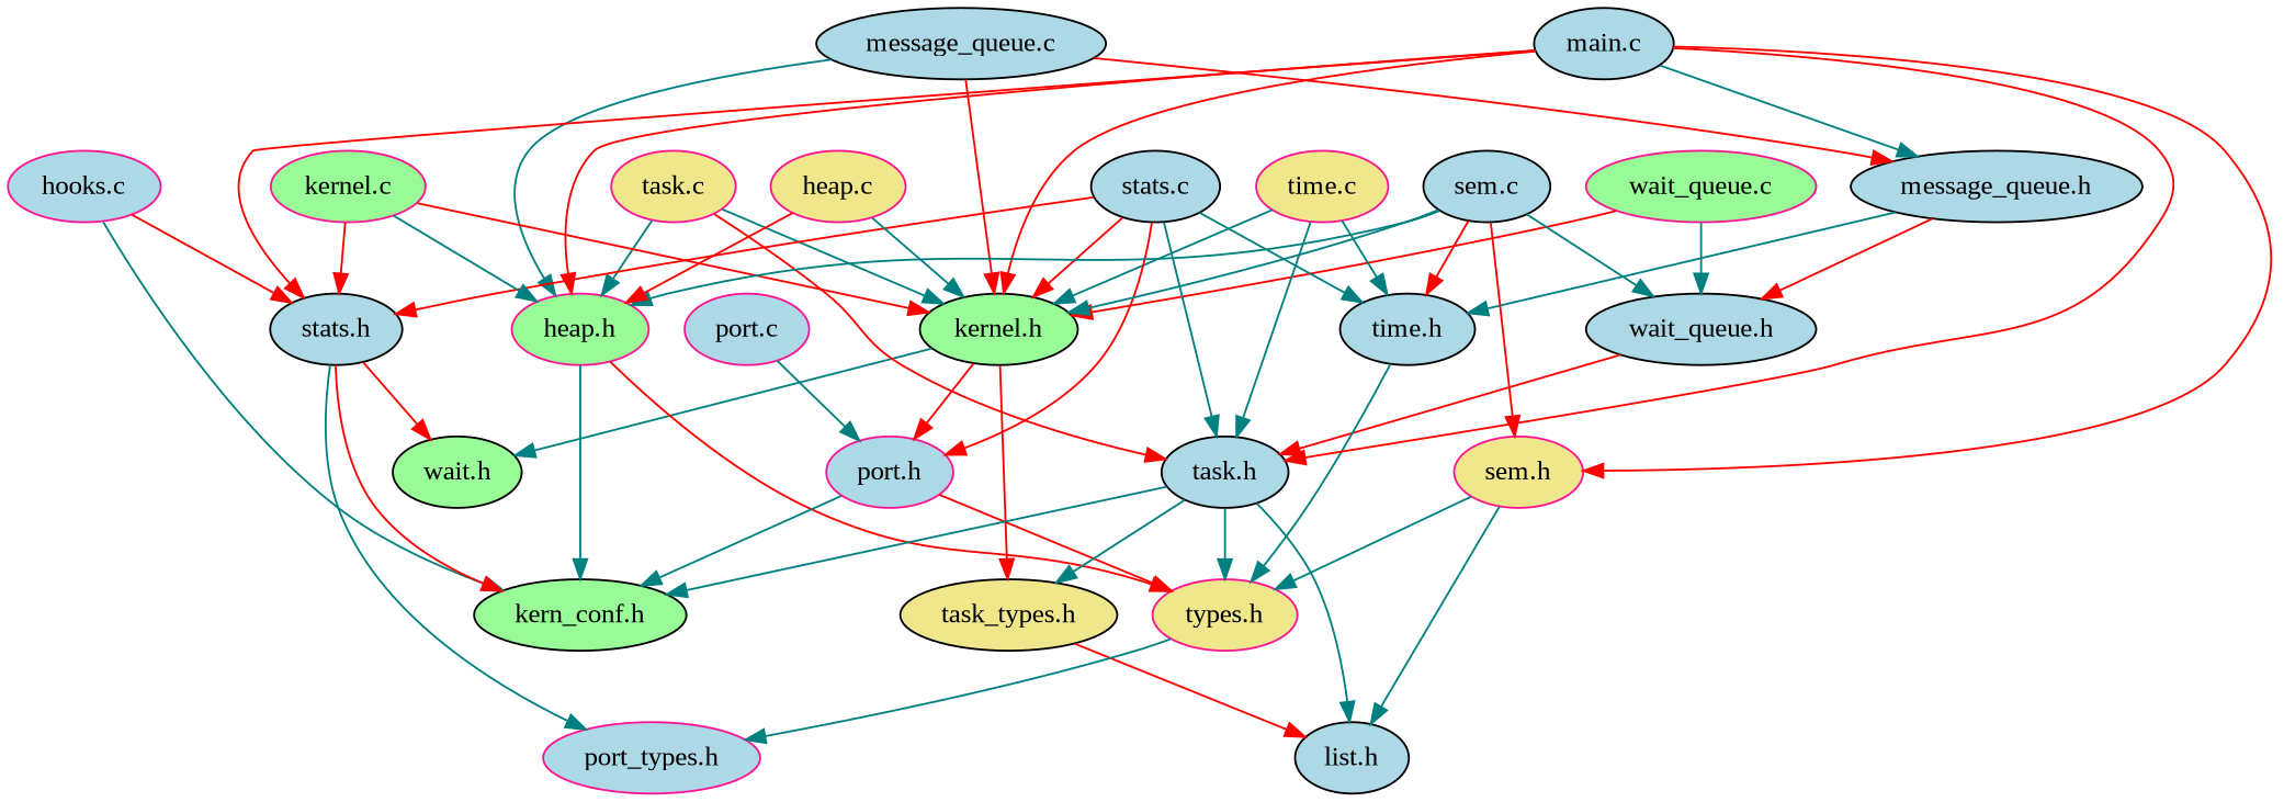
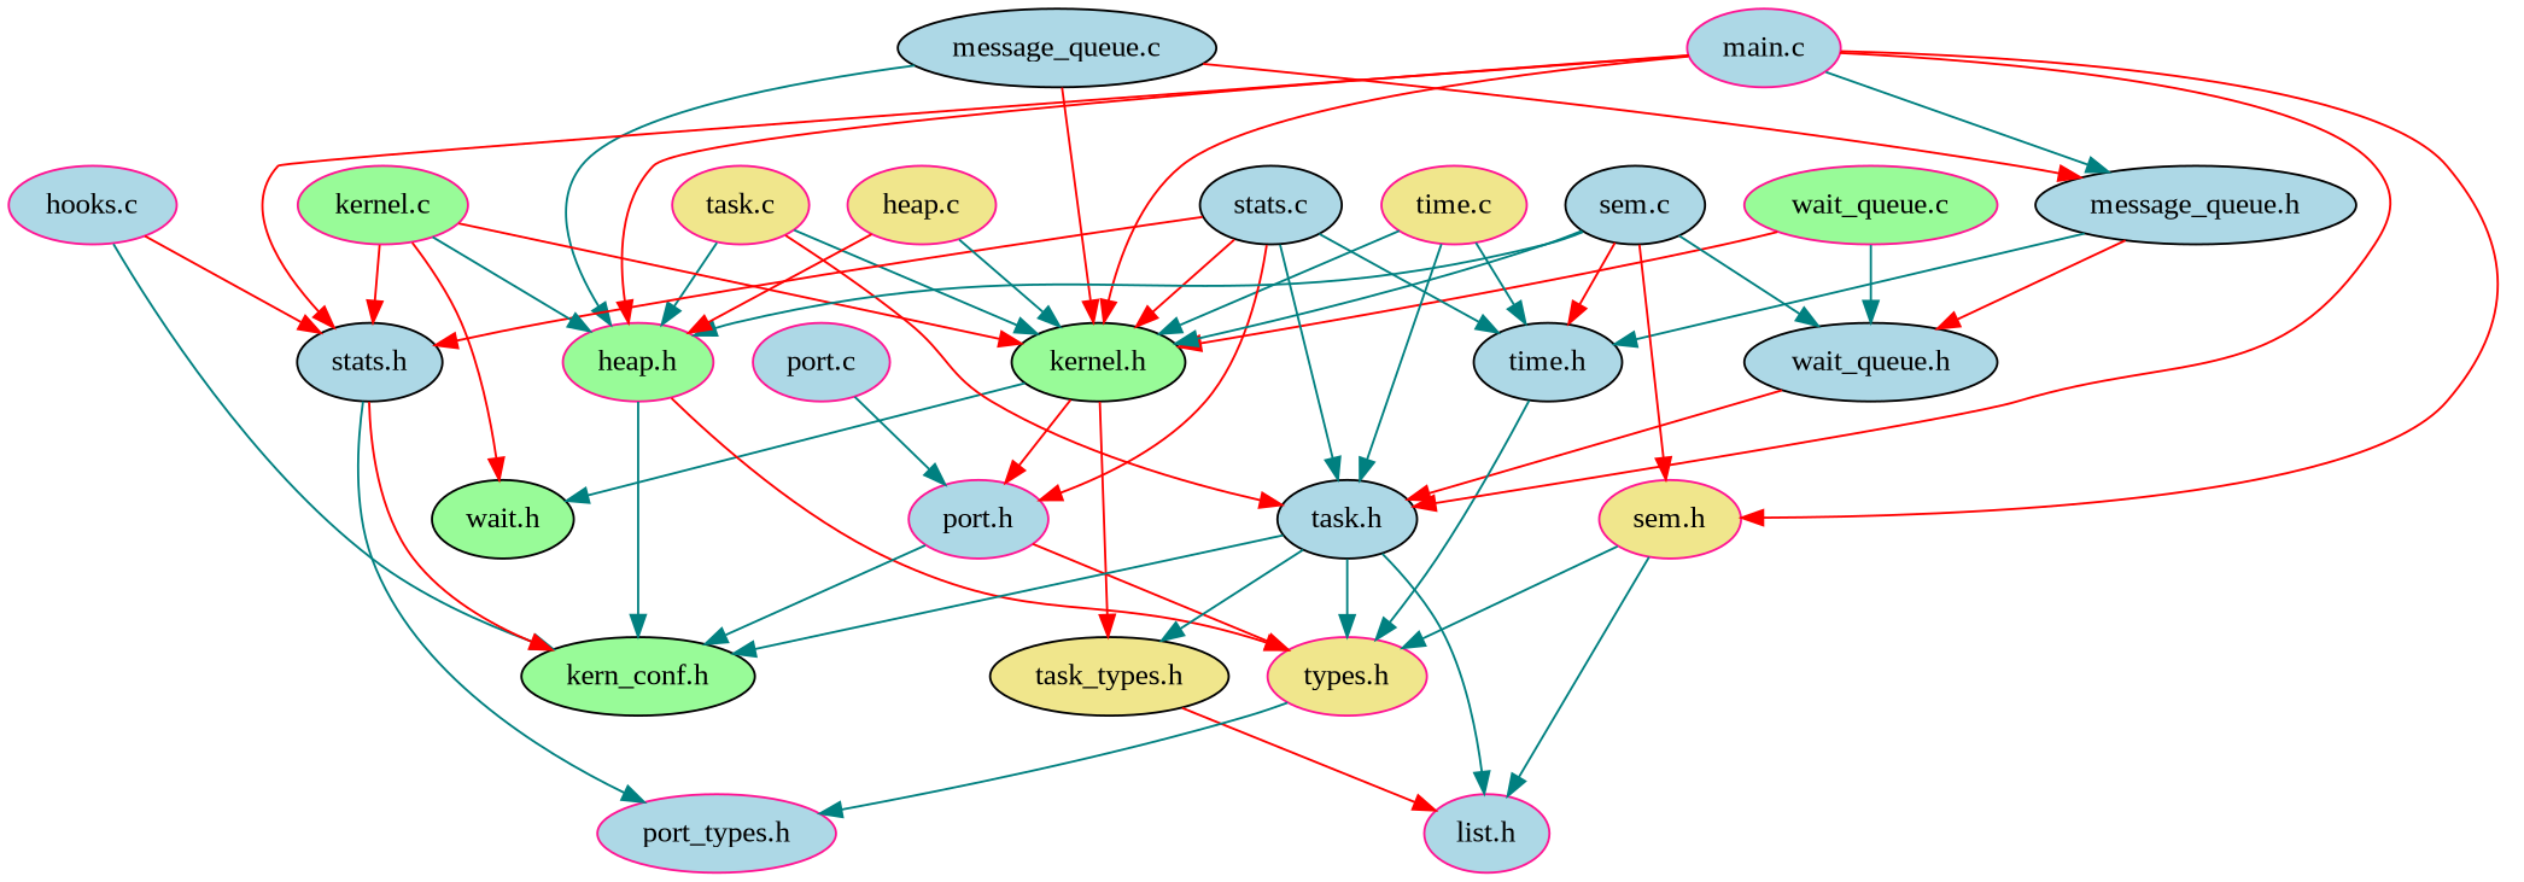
  digraph {
    clusterrank=local
    fontname="Liberation Serif"
    fontsize=16
    node [color=black fillcolor=lightblue fontname="Liberation Serif" style=filled]
    edge [color=teal fontname="Liberation Serif"]
    "kernel.h" [fillcolor=palegreen]
    "message_queue.c"
    "heap.h" [color=deeppink fillcolor=palegreen]
    "message_queue.h"
    "port.h" [color=deeppink]
    "task_types.h" [fillcolor=khaki]
    n7 [fillcolor=palegreen label="wait.h"]
    "kern_conf.h" [fillcolor=palegreen]
    "types.h" [color=deeppink fillcolor=khaki]
    "wait_queue.h"
    "time.h"
-   "list.h"
+   "list.h" [color=deeppink]
    "port_types.h" [color=deeppink]
    "task.c" [color=deeppink fillcolor=khaki]
    "task.h"
    "hooks.c" [color=deeppink]
    "stats.h"
    "wait_queue.c" [color=deeppink fillcolor=palegreen]
-   "main.c"
+   "main.c" [color=deeppink]
    "sem.h" [color=deeppink fillcolor=khaki]
    "time.c" [color=deeppink fillcolor=khaki]
    "stats.c"
    "kernel.c" [color=deeppink fillcolor=palegreen]
    "sem.c"
    "heap.c" [color=deeppink fillcolor=khaki]
    "port.c" [color=deeppink]
    "kernel.h" -> "port.h" [color=red]
    "kernel.h" -> "task_types.h" [color=red]
    "kernel.h" -> n7
    "message_queue.c" -> "kernel.h" [color=red]
    "message_queue.c" -> "heap.h"
    "message_queue.c" -> "message_queue.h" [color=red]
    "heap.h" -> "kern_conf.h"
    "heap.h" -> "types.h" [color=red]
    "message_queue.h" -> "wait_queue.h" [color=red]
    "message_queue.h" -> "time.h"
    "port.h" -> "kern_conf.h"
    "port.h" -> "types.h" [color=red]
    "task_types.h" -> "list.h" [color=red]
    "types.h" -> "port_types.h"
    "wait_queue.h" -> "task.h" [color=red]
    "time.h" -> "types.h"
    "task.c" -> "kernel.h"
    "task.c" -> "heap.h"
    "task.c" -> "task.h" [color=red]
    "task.h" -> "task_types.h"
    "task.h" -> "kern_conf.h"
    "task.h" -> "types.h"
    "task.h" -> "list.h"
    "hooks.c" -> "kern_conf.h"
    "hooks.c" -> "stats.h" [color=red]
    "stats.h" -> "kern_conf.h" [color=red]
    "stats.h" -> "port_types.h"
    "wait_queue.c" -> "kernel.h" [color=red]
    "wait_queue.c" -> "wait_queue.h"
    "main.c" -> "kernel.h" [color=red]
    "main.c" -> "heap.h" [color=red]
    "main.c" -> "message_queue.h"
    "main.c" -> "task.h" [color=red]
    "main.c" -> "stats.h" [color=red]
    "main.c" -> "sem.h" [color=red]
    "sem.h" -> "types.h"
    "sem.h" -> "list.h"
    "time.c" -> "kernel.h"
    "time.c" -> "time.h"
    "time.c" -> "task.h"
    "stats.c" -> "kernel.h" [color=red]
    "stats.c" -> "port.h" [color=red]
    "stats.c" -> "time.h"
    "stats.c" -> "task.h"
    "stats.c" -> "stats.h" [color=red]
    "kernel.c" -> "kernel.h" [color=red]
    "kernel.c" -> "heap.h"
-   "stats.h" -> n7 [color=red]
+   "kernel.c" -> n7 [color=red]
    "kernel.c" -> "stats.h" [color=red]
    "sem.c" -> "kernel.h"
    "sem.c" -> "heap.h"
    "sem.c" -> "wait_queue.h"
    "sem.c" -> "time.h" [color=red]
    "sem.c" -> "sem.h" [color=red]
    "heap.c" -> "kernel.h"
    "heap.c" -> "heap.h" [color=red]
    "port.c" -> "port.h"
  }
